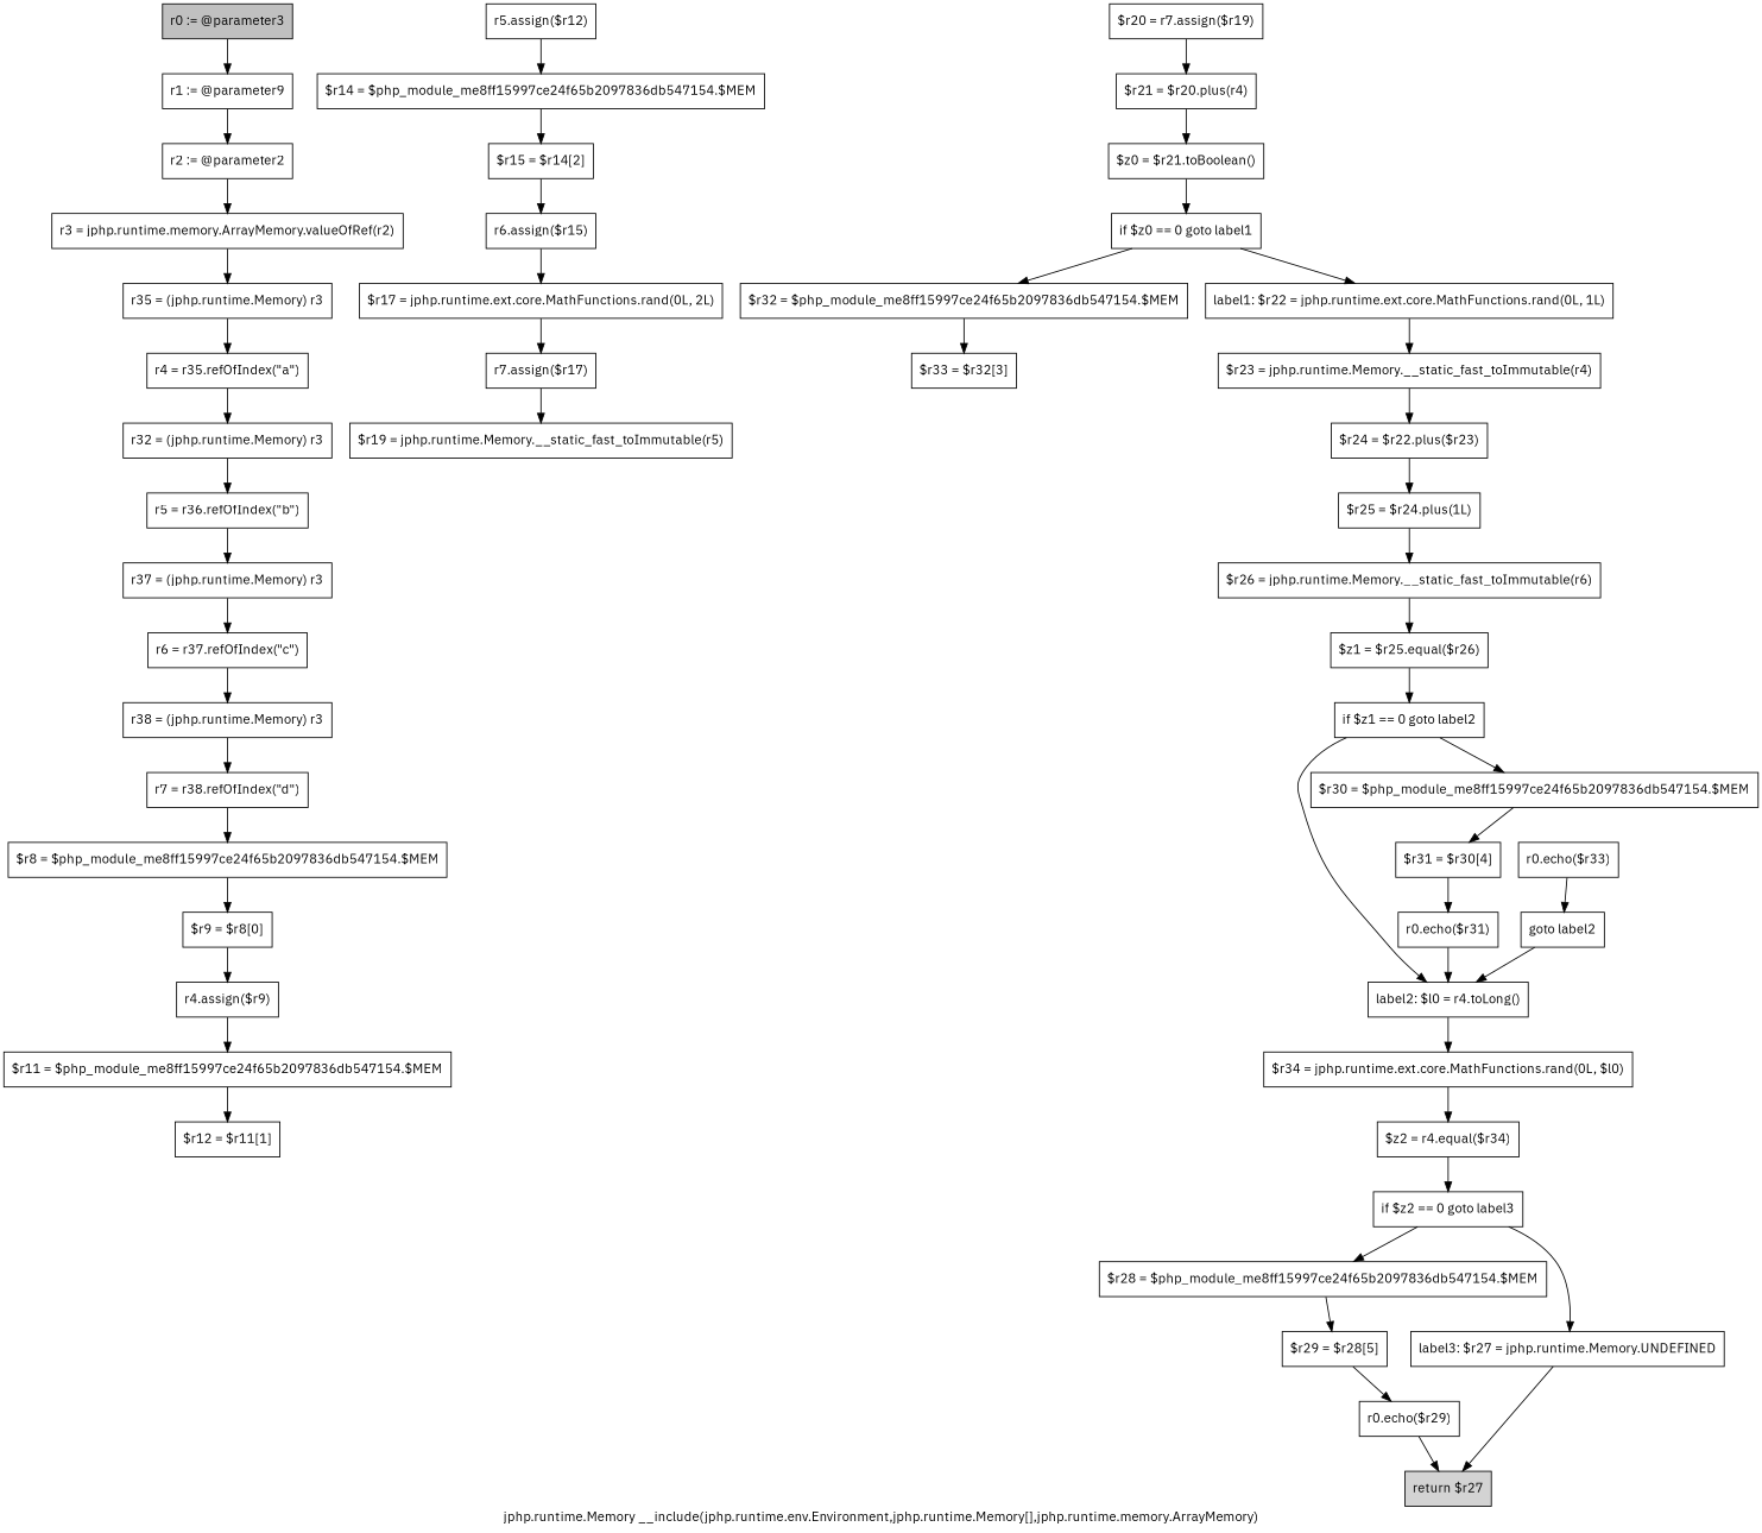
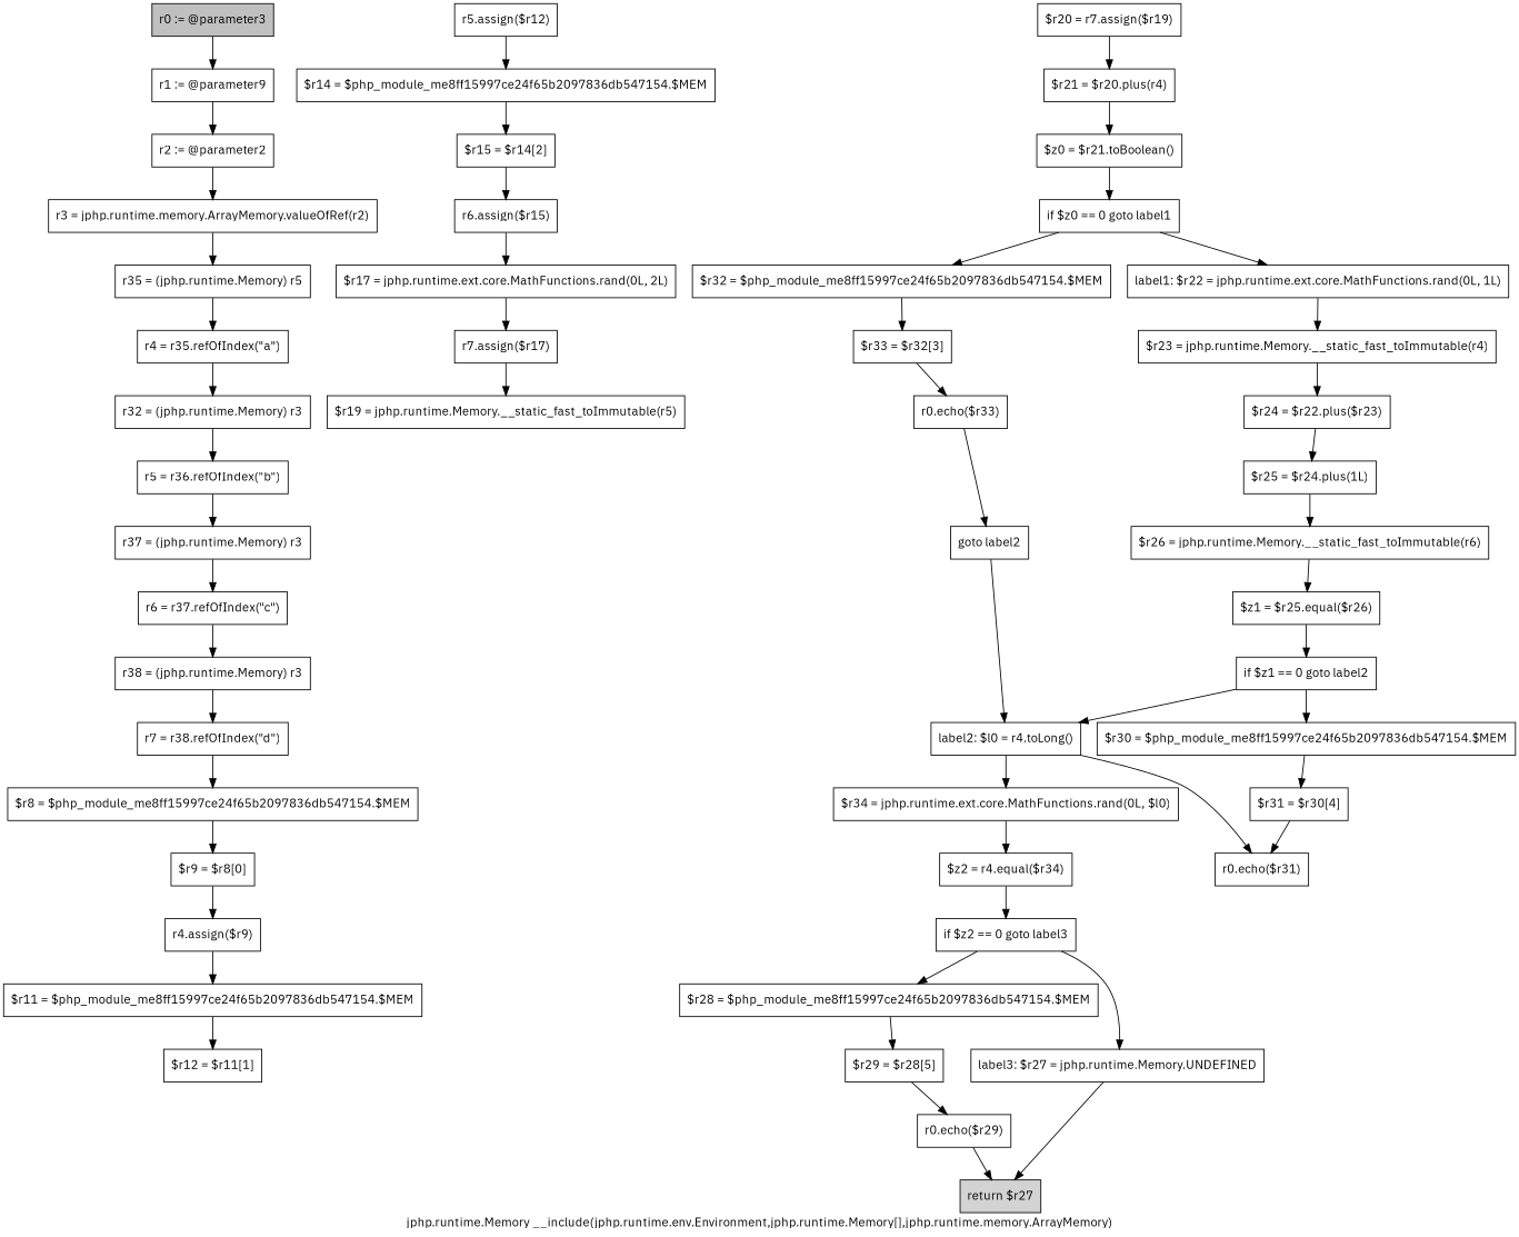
  digraph {
    fontname="IBM Plex Sans"
    label="jphp.runtime.Memory __include(jphp.runtime.env.Environment,jphp.runtime.Memory[],jphp.runtime.memory.ArrayMemory)"
    node [fontname="IBM Plex Sans" shape=box]
    edge [fontname="IBM Plex Sans"]
    n1 [fillcolor=gray label="r0 := @parameter3" style=filled]
    n2 [label="r1 := @parameter9"]
    n3 [label="r2 := @parameter2"]
    n4 [label="r3 = jphp.runtime.memory.ArrayMemory.valueOfRef(r2)"]
-   n5 [label="r35 = (jphp.runtime.Memory) r3"]
+   n5 [label="r35 = (jphp.runtime.Memory) r5"]
    n6 [label="r4 = r35.refOfIndex(\"a\")"]
    n7 [label="r32 = (jphp.runtime.Memory) r3"]
    n8 [label="r5 = r36.refOfIndex(\"b\")"]
    n9 [label="r37 = (jphp.runtime.Memory) r3"]
    n10 [label="r6 = r37.refOfIndex(\"c\")"]
    n11 [label="r38 = (jphp.runtime.Memory) r3"]
    n12 [label="r7 = r38.refOfIndex(\"d\")"]
    n13 [label="$r8 = $php_module_me8ff15997ce24f65b2097836db547154.$MEM"]
    n14 [label="$r9 = $r8[0]"]
    n15 [label="r4.assign($r9)"]
    n16 [label="$r11 = $php_module_me8ff15997ce24f65b2097836db547154.$MEM"]
    n17 [label="$r12 = $r11[1]"]
    n18 [label="r5.assign($r12)"]
    n19 [label="$r14 = $php_module_me8ff15997ce24f65b2097836db547154.$MEM"]
    n20 [label="$r15 = $r14[2]"]
    n21 [label="r6.assign($r15)"]
    n22 [label="$r17 = jphp.runtime.ext.core.MathFunctions.rand(0L, 2L)"]
    n23 [label="r7.assign($r17)"]
    n24 [label="$r19 = jphp.runtime.Memory.__static_fast_toImmutable(r5)"]
    n25 [label="$r20 = r7.assign($r19)"]
    n26 [label="$r21 = $r20.plus(r4)"]
    n27 [label="$z0 = $r21.toBoolean()"]
    n28 [label="if $z0 == 0 goto label1"]
    n29 [label="$r32 = $php_module_me8ff15997ce24f65b2097836db547154.$MEM"]
    n30 [label="label1: $r22 = jphp.runtime.ext.core.MathFunctions.rand(0L, 1L)"]
    n31 [label="$r33 = $r32[3]"]
    n32 [label="$r23 = jphp.runtime.Memory.__static_fast_toImmutable(r4)"]
    n33 [label="r0.echo($r33)"]
    n34 [label="$r24 = $r22.plus($r23)"]
    n35 [label="goto label2"]
    n36 [label="label2: $l0 = r4.toLong()"]
    n37 [label="$r34 = jphp.runtime.ext.core.MathFunctions.rand(0L, $l0)"]
    n38 [label="$z2 = r4.equal($r34)"]
    n39 [label="$r25 = $r24.plus(1L)"]
    n40 [label="$r26 = jphp.runtime.Memory.__static_fast_toImmutable(r6)"]
    n41 [label="$z1 = $r25.equal($r26)"]
    n42 [label="if $z1 == 0 goto label2"]
    n43 [label="$r30 = $php_module_me8ff15997ce24f65b2097836db547154.$MEM"]
    n44 [label="$r31 = $r30[4]"]
    n45 [label="r0.echo($r31)"]
    n46 [label="if $z2 == 0 goto label3"]
    n47 [label="$r28 = $php_module_me8ff15997ce24f65b2097836db547154.$MEM"]
    n48 [label="label3: $r27 = jphp.runtime.Memory.UNDEFINED"]
    n49 [label="$r29 = $r28[5]"]
    n50 [fillcolor=lightgray label="return $r27" style=filled]
    n51 [label="r0.echo($r29)"]
    n1 -> n2
    n2 -> n3
    n3 -> n4
    n4 -> n5
    n5 -> n6
    n6 -> n7
    n7 -> n8
    n8 -> n9
    n9 -> n10
    n10 -> n11
    n11 -> n12
    n12 -> n13
    n13 -> n14
    n14 -> n15
    n15 -> n16
    n16 -> n17
    n18 -> n19
    n19 -> n20
    n20 -> n21
    n21 -> n22
    n22 -> n23
    n23 -> n24
    n25 -> n26
    n26 -> n27
    n27 -> n28
    n28 -> n29
    n28 -> n30
    n29 -> n31
    n30 -> n32
+   n31 -> n33
    n32 -> n34
    n33 -> n35
    n34 -> n39
    n35 -> n36
    n36 -> n37
    n37 -> n38
    n38 -> n46
    n39 -> n40
    n40 -> n41
    n41 -> n42
    n42 -> n36
    n42 -> n43
    n43 -> n44
    n44 -> n45
-   n45 -> n36
+   n36 -> n45
    n46 -> n47
    n46 -> n48
    n47 -> n49
    n48 -> n50
    n49 -> n51
    n51 -> n50
  }
